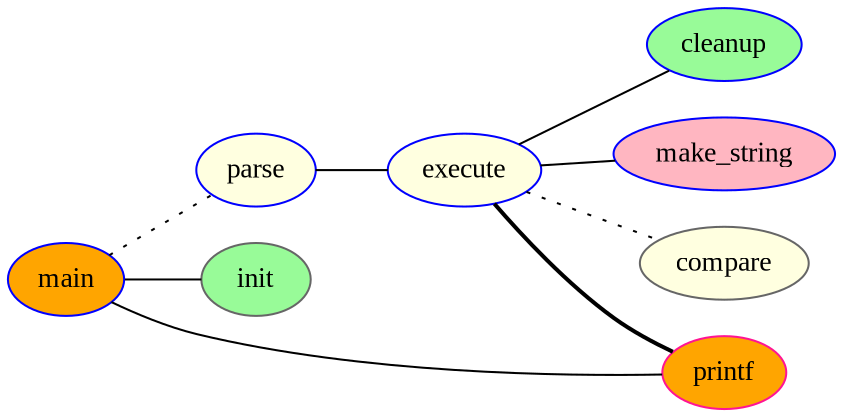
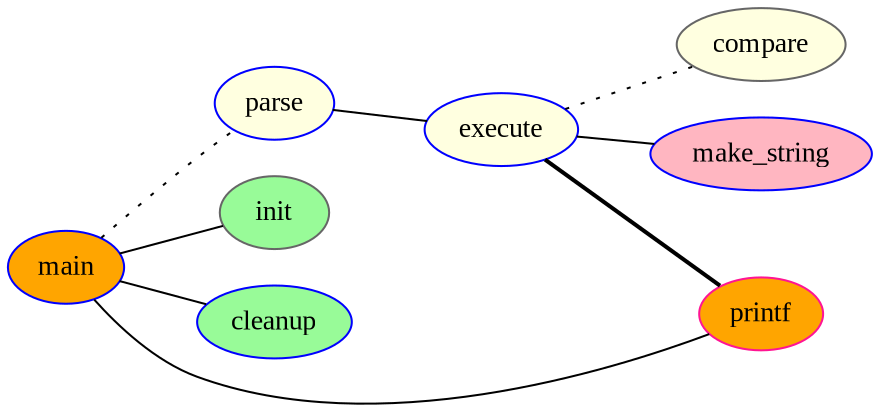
  graph {
    fontname="Liberation Serif"
    rankdir=LR
    node [color=blue fillcolor=lightyellow fontname="Liberation Serif" style=filled]
    edge [fontname="Liberation Serif" style=solid]
    main [fillcolor=orange]
    parse
    init [color=gray40 fillcolor=palegreen]
    cleanup [fillcolor=palegreen]
    printf [color=deeppink fillcolor=orange]
    execute
    make_string [fillcolor=lightpink]
    compare [color=gray40]
    main -- parse [style=dotted]
    main -- init
-   execute -- cleanup
+   main -- cleanup
    main -- printf
    parse -- execute
    execute -- printf [style=bold]
    execute -- make_string
    execute -- compare [style=dotted]
  }
